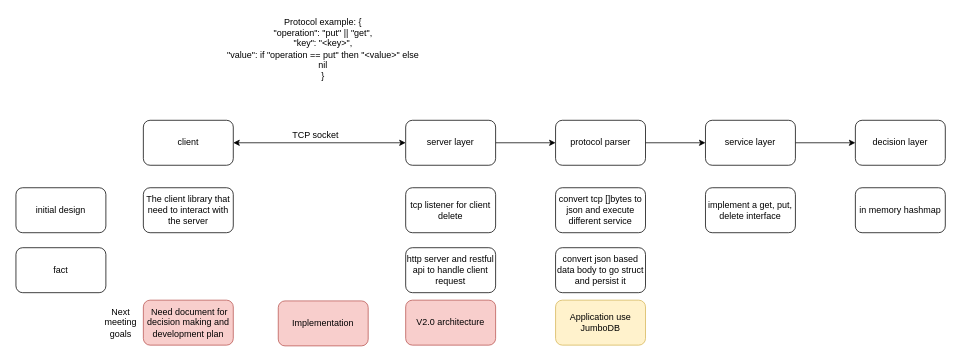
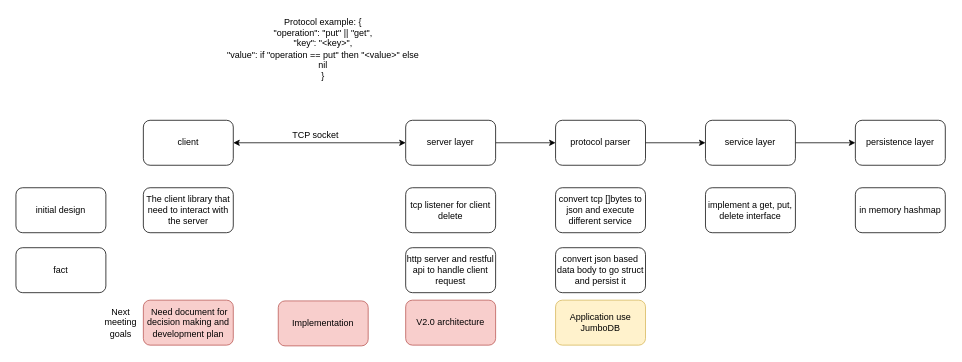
  <mxCell id="0" />
  <mxCell id="1" parent="0" />
  <mxCell id="2" value="client" style="rounded=1;whiteSpace=wrap;html=1;" parent="1" vertex="1"><mxGeometry x="190" y="160" width="120" height="60" as="geometry" /></mxCell>
  <mxCell id="3" value="" style="endArrow=classic;startArrow=classic;html=1;exitX=1;exitY=0.5;exitDx=0;exitDy=0;entryX=0;entryY=0.5;entryDx=0;entryDy=0;" parent="1" source="2" target="5" edge="1"><mxGeometry width="50" height="50" relative="1" as="geometry"><mxPoint x="410" y="200" as="sourcePoint" /><mxPoint x="460" y="190" as="targetPoint" /></mxGeometry></mxCell>
  <mxCell id="4" value="" style="edgeStyle=orthogonalEdgeStyle;rounded=0;orthogonalLoop=1;jettySize=auto;html=1;" parent="1" source="5" target="9" edge="1"><mxGeometry relative="1" as="geometry" /></mxCell>
  <mxCell id="5" value="server layer" style="rounded=1;whiteSpace=wrap;html=1;" parent="1" vertex="1"><mxGeometry x="540" y="160" width="120" height="60" as="geometry" /></mxCell>
  <mxCell id="6" value="TCP socket" style="text;html=1;strokeColor=none;fillColor=none;align=center;verticalAlign=middle;whiteSpace=wrap;rounded=0;" parent="1" vertex="1"><mxGeometry x="380" y="170" width="80" height="20" as="geometry" /></mxCell>
  <mxCell id="7" value="Protocol example: {&lt;br&gt;&quot;operation&quot;: &quot;put&quot; || &quot;get&quot;,&lt;br&gt;&quot;key&quot;: &quot;&amp;lt;key&amp;gt;&quot;,&lt;br&gt;&quot;value&quot;: if &quot;operation == put&quot; then &quot;&amp;lt;value&amp;gt;&quot; else nil&lt;br&gt;}" style="text;html=1;strokeColor=none;fillColor=none;align=center;verticalAlign=middle;whiteSpace=wrap;rounded=0;" parent="1" vertex="1"><mxGeometry x="300" y="20" width="260" height="90" as="geometry" /></mxCell>
  <mxCell id="8" value="" style="edgeStyle=orthogonalEdgeStyle;rounded=0;orthogonalLoop=1;jettySize=auto;html=1;" parent="1" source="9" target="11" edge="1"><mxGeometry relative="1" as="geometry" /></mxCell>
  <mxCell id="9" value="protocol parser" style="rounded=1;whiteSpace=wrap;html=1;" parent="1" vertex="1"><mxGeometry x="740" y="160" width="120" height="60" as="geometry" /></mxCell>
  <mxCell id="10" value="" style="edgeStyle=orthogonalEdgeStyle;rounded=0;orthogonalLoop=1;jettySize=auto;html=1;" parent="1" source="11" target="12" edge="1"><mxGeometry relative="1" as="geometry" /></mxCell>
  <mxCell id="11" value="service layer" style="rounded=1;whiteSpace=wrap;html=1;" parent="1" vertex="1"><mxGeometry x="940" y="160" width="120" height="60" as="geometry" /></mxCell>
- <mxCell id="12" value="decision layer" style="rounded=1;whiteSpace=wrap;html=1;" parent="1" vertex="1"><mxGeometry x="1140" y="160" width="120" height="60" as="geometry" /></mxCell>
+ <mxCell id="12" value="persistence layer" style="rounded=1;whiteSpace=wrap;html=1;" parent="1" vertex="1"><mxGeometry x="1140" y="160" width="120" height="60" as="geometry" /></mxCell>
  <mxCell id="13" value="The client library that need to interact with the server" style="rounded=1;whiteSpace=wrap;html=1;" parent="1" vertex="1"><mxGeometry x="190" y="250" width="120" height="60" as="geometry" /></mxCell>
  <mxCell id="14" value="tcp listener for client delete" style="rounded=1;whiteSpace=wrap;html=1;" parent="1" vertex="1"><mxGeometry x="540" y="250" width="120" height="60" as="geometry" /></mxCell>
  <mxCell id="15" value="convert tcp []bytes to json and execute different service" style="rounded=1;whiteSpace=wrap;html=1;" parent="1" vertex="1"><mxGeometry x="740" y="250" width="120" height="60" as="geometry" /></mxCell>
  <mxCell id="16" value="implement a get, put, delete interface" style="rounded=1;whiteSpace=wrap;html=1;" parent="1" vertex="1"><mxGeometry x="940" y="250" width="120" height="60" as="geometry" /></mxCell>
  <mxCell id="17" value="in memory hashmap" style="rounded=1;whiteSpace=wrap;html=1;" parent="1" vertex="1"><mxGeometry x="1140" y="250" width="120" height="60" as="geometry" /></mxCell>
  <mxCell id="18" value="&amp;nbsp;Need document for decision making and development plan" style="rounded=1;whiteSpace=wrap;html=1;fillColor=#f8cecc;strokeColor=#b85450;" parent="1" vertex="1"><mxGeometry x="190" y="400" width="120" height="60" as="geometry" /></mxCell>
  <mxCell id="19" value="V2.0 architecture" style="rounded=1;whiteSpace=wrap;html=1;fillColor=#f8cecc;strokeColor=#b85450;" parent="1" vertex="1"><mxGeometry x="540" y="400" width="120" height="60" as="geometry" /></mxCell>
  <mxCell id="20" value="Implementation" style="rounded=1;whiteSpace=wrap;html=1;fillColor=#f8cecc;strokeColor=#b85450;" parent="1" vertex="1"><mxGeometry x="370" y="401" width="120" height="60" as="geometry" /></mxCell>
  <mxCell id="21" value="Application use JumboDB" style="rounded=1;whiteSpace=wrap;html=1;fillColor=#fff2cc;strokeColor=#d6b656;" parent="1" vertex="1"><mxGeometry x="740" y="400" width="120" height="60" as="geometry" /></mxCell>
  <mxCell id="22" value="Next meeting goals" style="text;html=1;strokeColor=none;fillColor=none;align=center;verticalAlign=middle;whiteSpace=wrap;rounded=0;" parent="1" vertex="1"><mxGeometry y="420" width="40" height="20" as="geometry" x="140" /></mxCell>
  <mxCell id="23" value="initial design" style="rounded=1;whiteSpace=wrap;html=1;" vertex="1" parent="1"><mxGeometry x="20" y="250" width="120" height="60" as="geometry" /></mxCell>
  <mxCell id="24" value="fact" style="rounded=1;whiteSpace=wrap;html=1;" vertex="1" parent="1"><mxGeometry x="20" y="330" width="120" height="60" as="geometry" /></mxCell>
  <mxCell id="25" value="http server and restful api to handle client request" style="rounded=1;whiteSpace=wrap;html=1;" vertex="1" parent="1"><mxGeometry x="540" y="330" width="120" height="60" as="geometry" /></mxCell>
  <mxCell id="26" value="convert json based data body to go struct and persist it" style="rounded=1;whiteSpace=wrap;html=1;" vertex="1" parent="1"><mxGeometry x="740" y="330" width="120" height="60" as="geometry" /></mxCell>
